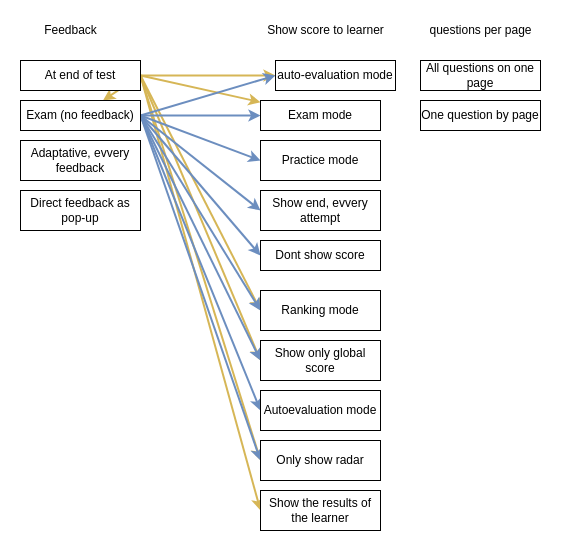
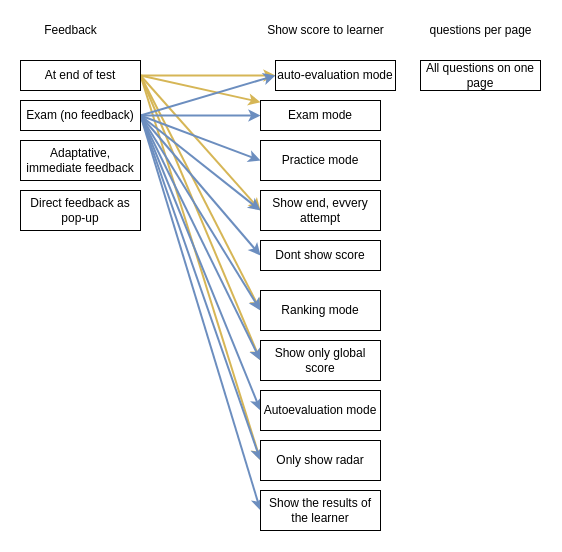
  <mxCell id="0" />
  <mxCell id="1" parent="0" />
  <mxCell id="2" value="Feedback" style="text;html=1;align=center;verticalAlign=middle;resizable=0;points=[];autosize=1;strokeColor=none;fillColor=none;" vertex="1" parent="1"><mxGeometry x="35" y="20" width="70" height="20" as="geometry" /></mxCell>
  <mxCell id="3" style="edgeStyle=none;html=1;exitX=1;exitY=0.5;exitDx=0;exitDy=0;fillColor=#fff2cc;strokeColor=#d6b656;strokeWidth=2;" edge="1" parent="1" source="10" target="25"><mxGeometry relative="1" as="geometry" /></mxCell>
- <mxCell id="4" style="edgeStyle=none;html=1;exitX=1;exitY=0.5;exitDx=0;exitDy=0;strokeWidth=2;fillColor=#fff2cc;strokeColor=#d6b656;" edge="1" parent="1" source="10" target="21"><mxGeometry relative="1" as="geometry" /></mxCell>
+ <mxCell id="4" style="edgeStyle=none;html=1;exitX=1;exitY=0.5;exitDx=0;exitDy=0;entryX=0;entryY=0.5;entryDx=0;entryDy=0;strokeWidth=2;fillColor=#fff2cc;strokeColor=#d6b656;" edge="1" parent="1" source="10" target="28"><mxGeometry relative="1" as="geometry" /></mxCell>
  <mxCell id="5" style="edgeStyle=none;html=1;exitX=1;exitY=0.5;exitDx=0;exitDy=0;entryX=0;entryY=0.5;entryDx=0;entryDy=0;strokeWidth=2;fillColor=#fff2cc;strokeColor=#d6b656;" edge="1" parent="1" source="10" target="30"><mxGeometry relative="1" as="geometry" /></mxCell>
  <mxCell id="6" style="edgeStyle=none;html=1;exitX=1;exitY=0.5;exitDx=0;exitDy=0;entryX=0;entryY=0.5;entryDx=0;entryDy=0;strokeWidth=2;fillColor=#fff2cc;strokeColor=#d6b656;" edge="1" parent="1" source="10" target="31"><mxGeometry relative="1" as="geometry" /></mxCell>
  <mxCell id="7" style="edgeStyle=none;html=1;exitX=1;exitY=0.5;exitDx=0;exitDy=0;strokeWidth=2;fillColor=#fff2cc;strokeColor=#d6b656;" edge="1" parent="1" source="10" target="26"><mxGeometry relative="1" as="geometry" /></mxCell>
  <mxCell id="8" style="edgeStyle=none;html=1;exitX=1;exitY=0.5;exitDx=0;exitDy=0;entryX=0;entryY=0.5;entryDx=0;entryDy=0;strokeWidth=2;fillColor=#fff2cc;strokeColor=#d6b656;" edge="1" parent="1" source="10" target="33"><mxGeometry relative="1" as="geometry" /></mxCell>
- <mxCell id="9" style="edgeStyle=none;html=1;exitX=1;exitY=0.5;exitDx=0;exitDy=0;entryX=0;entryY=0.5;entryDx=0;entryDy=0;strokeWidth=2;fillColor=#fff2cc;strokeColor=#d6b656;" edge="1" parent="1" source="10" target="34"><mxGeometry relative="1" as="geometry" /></mxCell>
  <mxCell id="10" value="At end of test" style="rounded=0;whiteSpace=wrap;html=1;" vertex="1" parent="1"><mxGeometry y="60" width="120" height="30" as="geometry" x="20" /></mxCell>
  <mxCell id="11" style="edgeStyle=none;html=1;exitX=1;exitY=0.5;exitDx=0;exitDy=0;strokeWidth=2;fillColor=#dae8fc;strokeColor=#6c8ebf;" edge="1" parent="1" source="21" target="26"><mxGeometry relative="1" as="geometry" /></mxCell>
  <mxCell id="12" style="edgeStyle=none;html=1;exitX=1;exitY=0.5;exitDx=0;exitDy=0;entryX=0;entryY=0.5;entryDx=0;entryDy=0;strokeWidth=2;fillColor=#dae8fc;strokeColor=#6c8ebf;" edge="1" parent="1" source="21" target="27"><mxGeometry relative="1" as="geometry" /></mxCell>
  <mxCell id="13" style="edgeStyle=none;html=1;exitX=1;exitY=0.5;exitDx=0;exitDy=0;entryX=0;entryY=0.5;entryDx=0;entryDy=0;strokeWidth=2;fillColor=#dae8fc;strokeColor=#6c8ebf;" edge="1" parent="1" source="21" target="29"><mxGeometry relative="1" as="geometry" /></mxCell>
  <mxCell id="14" style="edgeStyle=none;html=1;exitX=1;exitY=0.5;exitDx=0;exitDy=0;entryX=0;entryY=0.5;entryDx=0;entryDy=0;strokeWidth=2;fillColor=#dae8fc;strokeColor=#6c8ebf;" edge="1" parent="1" source="21" target="25"><mxGeometry relative="1" as="geometry" /></mxCell>
  <mxCell id="15" style="edgeStyle=none;html=1;exitX=1;exitY=0.5;exitDx=0;exitDy=0;entryX=0;entryY=0.5;entryDx=0;entryDy=0;strokeWidth=2;fillColor=#dae8fc;strokeColor=#6c8ebf;" edge="1" parent="1" source="21" target="28"><mxGeometry relative="1" as="geometry" /></mxCell>
  <mxCell id="16" style="edgeStyle=none;html=1;exitX=1;exitY=0.5;exitDx=0;exitDy=0;entryX=0;entryY=0.5;entryDx=0;entryDy=0;strokeWidth=2;fillColor=#dae8fc;strokeColor=#6c8ebf;" edge="1" parent="1" source="21" target="30"><mxGeometry relative="1" as="geometry" /></mxCell>
  <mxCell id="17" style="edgeStyle=none;html=1;exitX=1;exitY=0.5;exitDx=0;exitDy=0;entryX=0;entryY=0.5;entryDx=0;entryDy=0;strokeWidth=2;fillColor=#dae8fc;strokeColor=#6c8ebf;" edge="1" parent="1" source="21" target="31"><mxGeometry relative="1" as="geometry" /></mxCell>
  <mxCell id="18" style="edgeStyle=none;html=1;exitX=1;exitY=0.5;exitDx=0;exitDy=0;entryX=0;entryY=0.5;entryDx=0;entryDy=0;strokeWidth=2;fillColor=#dae8fc;strokeColor=#6c8ebf;" edge="1" parent="1" source="21" target="32"><mxGeometry relative="1" as="geometry" /></mxCell>
  <mxCell id="19" style="edgeStyle=none;html=1;exitX=1;exitY=0.5;exitDx=0;exitDy=0;entryX=0;entryY=0.5;entryDx=0;entryDy=0;strokeWidth=2;fillColor=#dae8fc;strokeColor=#6c8ebf;" edge="1" parent="1" source="21" target="33"><mxGeometry relative="1" as="geometry" /></mxCell>
+ <mxCell id="20" style="edgeStyle=none;html=1;exitX=1;exitY=0.5;exitDx=0;exitDy=0;entryX=0;entryY=0.5;entryDx=0;entryDy=0;strokeWidth=2;fillColor=#dae8fc;strokeColor=#6c8ebf;" edge="1" parent="1" source="21" target="34"><mxGeometry relative="1" as="geometry" /></mxCell>
  <mxCell id="21" value="Exam (no feedback)" style="rounded=0;whiteSpace=wrap;html=1;" vertex="1" parent="1"><mxGeometry y="100" width="120" height="30" as="geometry" x="20" /></mxCell>
- <mxCell id="22" value="Adaptative, evvery feedback" style="rounded=0;whiteSpace=wrap;html=1;" vertex="1" parent="1"><mxGeometry y="140" width="120" height="40" as="geometry" x="20" /></mxCell>
+ <mxCell id="22" value="Adaptative, immediate feedback" style="rounded=0;whiteSpace=wrap;html=1;" vertex="1" parent="1"><mxGeometry y="140" width="120" height="40" as="geometry" x="20" /></mxCell>
  <mxCell id="23" value="Direct feedback as pop-up" style="rounded=0;whiteSpace=wrap;html=1;" vertex="1" parent="1"><mxGeometry y="190" width="120" height="40" as="geometry" x="20" /></mxCell>
  <mxCell id="24" value="Show score to learner" style="text;html=1;align=center;verticalAlign=middle;resizable=0;points=[];autosize=1;strokeColor=none;fillColor=none;" vertex="1" parent="1"><mxGeometry x="260" y="20" width="130" height="20" as="geometry" /></mxCell>
  <mxCell id="25" value="auto-evaluation mode" style="whiteSpace=wrap;html=1;" vertex="1" parent="1"><mxGeometry x="275" y="60" width="120" height="30" as="geometry" /></mxCell>
  <mxCell id="26" value="Exam mode" style="whiteSpace=wrap;html=1;" vertex="1" parent="1"><mxGeometry x="260" y="100" width="120" height="30" as="geometry" /></mxCell>
  <mxCell id="27" value="Practice mode" style="whiteSpace=wrap;html=1;" vertex="1" parent="1"><mxGeometry x="260" y="140" width="120" height="40" as="geometry" /></mxCell>
  <mxCell id="28" value="Show end, evvery attempt" style="whiteSpace=wrap;html=1;" vertex="1" parent="1"><mxGeometry x="260" y="190" width="120" height="40" as="geometry" /></mxCell>
  <mxCell id="29" value="Dont show score" style="whiteSpace=wrap;html=1;" vertex="1" parent="1"><mxGeometry x="260" y="240" width="120" height="30" as="geometry" /></mxCell>
  <mxCell id="30" value="Ranking mode" style="whiteSpace=wrap;html=1;" vertex="1" parent="1"><mxGeometry x="260" y="290" width="120" height="40" as="geometry" /></mxCell>
  <mxCell id="31" value="Show only global score" style="whiteSpace=wrap;html=1;" vertex="1" parent="1"><mxGeometry x="260" y="340" width="120" height="40" as="geometry" /></mxCell>
  <mxCell id="32" value="Autoevaluation mode" style="whiteSpace=wrap;html=1;" vertex="1" parent="1"><mxGeometry x="260" y="390" width="120" height="40" as="geometry" /></mxCell>
  <mxCell id="33" value="Only show radar" style="whiteSpace=wrap;html=1;" vertex="1" parent="1"><mxGeometry x="260" y="440" width="120" height="40" as="geometry" /></mxCell>
  <mxCell id="34" value="Show the results of the learner" style="whiteSpace=wrap;html=1;" vertex="1" parent="1"><mxGeometry x="260" y="490" width="120" height="40" as="geometry" /></mxCell>
  <mxCell id="35" value="All questions on one page" style="whiteSpace=wrap;html=1;" vertex="1" parent="1"><mxGeometry x="420" y="60" width="120" height="30" as="geometry" /></mxCell>
  <mxCell id="36" value="questions per page" style="text;html=1;align=center;verticalAlign=middle;resizable=0;points=[];autosize=1;strokeColor=none;fillColor=none;" vertex="1" parent="1"><mxGeometry x="420" y="20" width="120" height="20" as="geometry" /></mxCell>
- <mxCell id="37" value="One question by page" style="whiteSpace=wrap;html=1;" vertex="1" parent="1"><mxGeometry x="420" y="100" width="120" height="30" as="geometry" /></mxCell>
